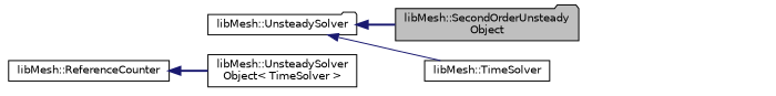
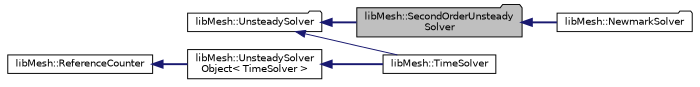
  digraph {
    rankdir=LR
    node [color=black fillcolor=white fontname=Helvetica fontsize=10 shape=folder style=filled]
    edge [color=midnightblue dir=back fontname=Helvetica fontsize=10 labelfontname=Helvetica labelfontsize=10 style=bold]
-   n1 [fillcolor=grey75 fontcolor=black height=0.2 label="libMesh::SecondOrderUnsteady\lObject" width=0.4]
+   n1 [fillcolor=grey75 fontcolor=black height=0.2 label="libMesh::SecondOrderUnsteady\lSolver" width=0.4]
+   n2 [height=0.2 label="libMesh::NewmarkSolver" width=0.4]
    n3 [height=0.2 label="libMesh::UnsteadySolver" width=0.4]
    n4 [height=0.2 label="libMesh::TimeSolver" shape=box width=0.4]
    n5 [height=0.2 label="libMesh::UnsteadySolver\lObject\< TimeSolver \>" shape=box width=0.4]
    n6 [height=0.2 label="libMesh::ReferenceCounter" shape=box width=0.4]
+   n1 -> n2
    n3 -> n1
    n3 -> n4 [style=solid]
+   n5 -> n4
    n6 -> n5
  }
